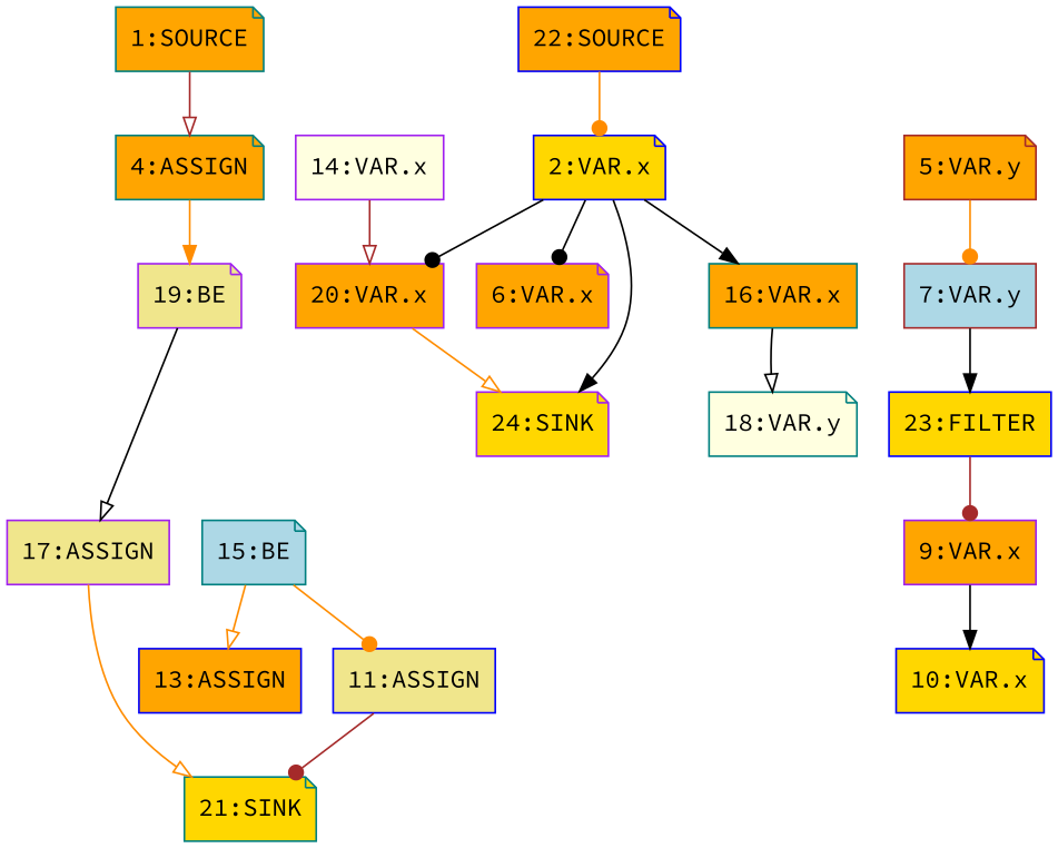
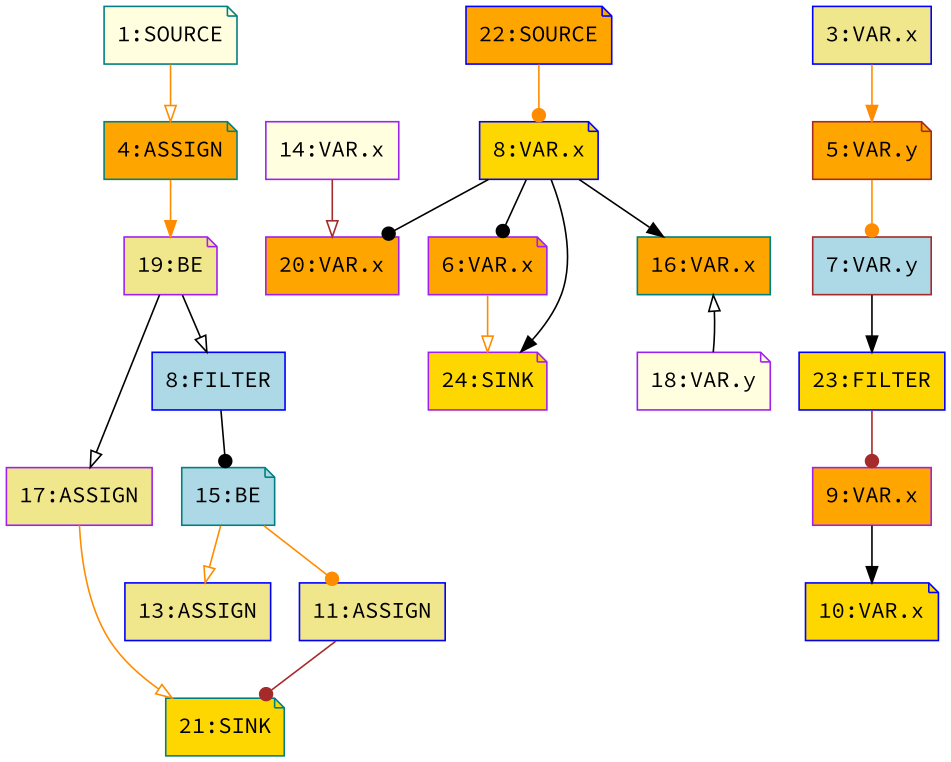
  digraph {
    fontname="Source Code Pro"
    node [color=blue fillcolor=orange fontname="Source Code Pro" shape=note style=filled]
    edge [arrowhead=dot color=black fontname="Source Code Pro"]
-   n1 [label="13:ASSIGN" shape=box]
+   n1 [fillcolor=khaki label="13:ASSIGN" shape=box]
    n2 [color=teal fillcolor=gold label="21:SINK"]
    n3 [fillcolor=khaki label="11:ASSIGN" shape=box]
    n4 [color=purple fillcolor=khaki label="17:ASSIGN" shape=box]
    n5 [color=teal label="4:ASSIGN"]
    n6 [color=purple fillcolor=khaki label="19:BE"]
+   n7 [fillcolor=lightblue label="8:FILTER" shape=box]
    n8 [color=teal fillcolor=lightblue label="15:BE"]
-   n9 [color=teal label="1:SOURCE"]
-   n10 [fillcolor=gold label="2:VAR.x"]
+   n9 [color=teal fillcolor=lightyellow label="1:SOURCE"]
+   n10 [fillcolor=gold label="8:VAR.x"]
    n11 [color=purple label="6:VAR.x"]
    n12 [color=teal label="16:VAR.x" shape=box]
    n13 [color=purple label="20:VAR.x" shape=box]
    n14 [color=purple fillcolor=gold label="24:SINK"]
+   n15 [fillcolor=khaki label="3:VAR.x" shape=box]
    n16 [color=brown label="5:VAR.y"]
-   n17 [color=teal fillcolor=lightyellow label="18:VAR.y"]
+   n17 [color=purple fillcolor=lightyellow label="18:VAR.y"]
    n18 [color=brown fillcolor=lightblue label="7:VAR.y" shape=box]
    n19 [fillcolor=gold label="23:FILTER" shape=box]
    n20 [color=purple label="9:VAR.x" shape=box]
    n21 [fillcolor=gold label="10:VAR.x"]
    n22 [color=purple fillcolor=lightyellow label="14:VAR.x" shape=box]
    n23 [label="22:SOURCE"]
    n3 -> n2 [color=brown]
    n4 -> n2 [arrowhead=onormal color=darkorange]
    n5 -> n6 [arrowhead=normal color=darkorange]
    n6 -> n4 [arrowhead=onormal]
+   n6 -> n7 [arrowhead=onormal]
+   n7 -> n8
    n8 -> n1 [arrowhead=onormal color=darkorange]
    n8 -> n3 [color=darkorange]
-   n9 -> n5 [arrowhead=onormal color=brown]
+   n9 -> n5 [arrowhead=onormal color=darkorange]
    n10 -> n11
    n10 -> n12 [arrowhead=normal]
    n10 -> n13
    n10 -> n14 [arrowhead=normal]
-   n12 -> n17 [arrowhead=onormal]
-   n13 -> n14 [arrowhead=onormal color=darkorange]
+   n17 -> n12 [arrowhead=onormal]
+   n11 -> n14 [arrowhead=onormal color=darkorange]
+   n15 -> n16 [arrowhead=normal color=darkorange]
    n16 -> n18 [color=darkorange]
    n18 -> n19 [arrowhead=normal]
    n19 -> n20 [color=brown]
    n20 -> n21 [arrowhead=normal]
    n22 -> n13 [arrowhead=onormal color=brown]
    n23 -> n10 [color=darkorange]
  }
